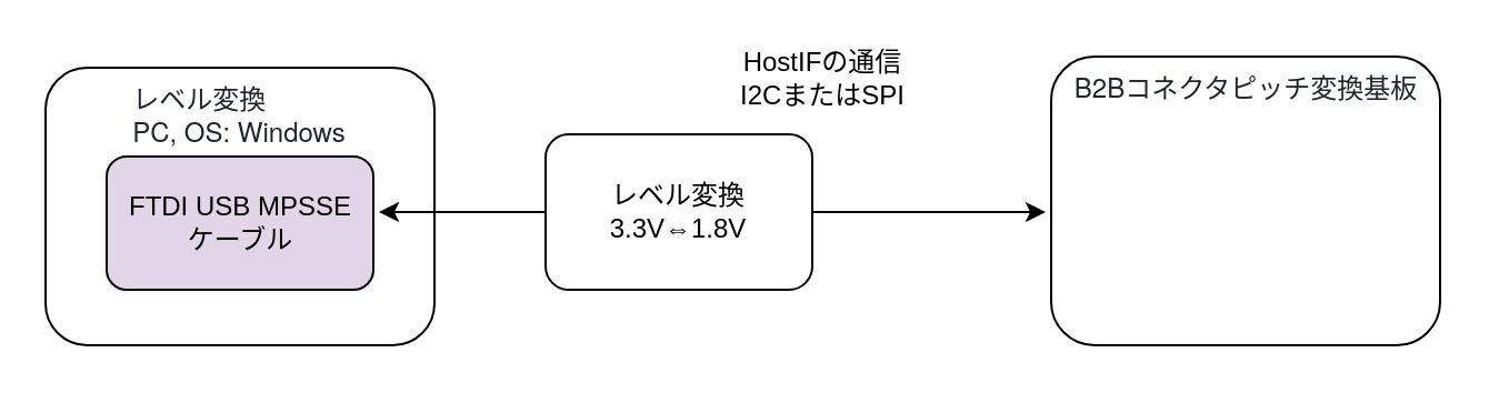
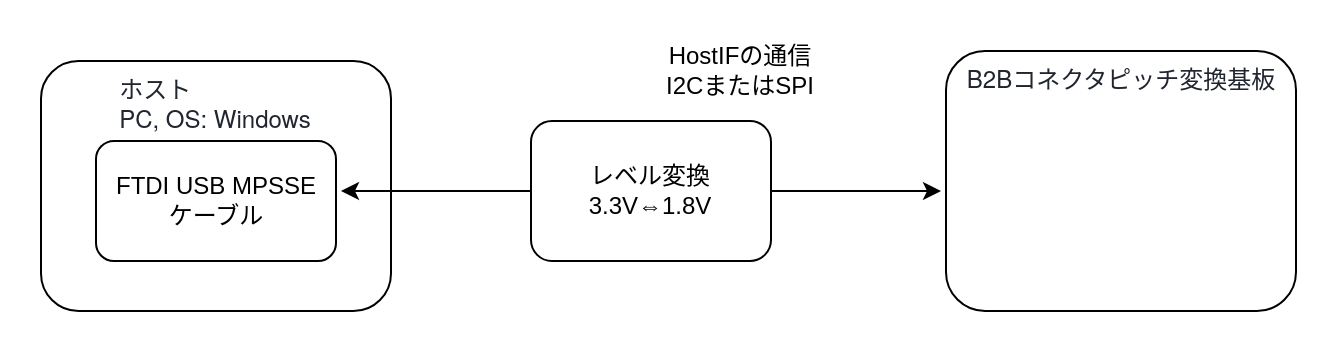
  <mxCell id="0" />
  <mxCell id="1" parent="0" />
  <mxCell id="2" style="edgeStyle=none;html=1;endArrow=classic;endFill=1;startArrow=none;startFill=1;" parent="1" source="7" edge="1"><mxGeometry relative="1" as="geometry"><mxPoint x="470" y="95" as="targetPoint" /></mxGeometry></mxCell>
- <mxCell id="3" value="FTDI USB MPSSE&lt;br&gt;ケーブル" style="rounded=1;whiteSpace=wrap;html=1;fillColor=#e1d5e7;" parent="1" vertex="1"><mxGeometry x="47.5" y="70" width="120" height="60" as="geometry" /></mxCell>
+ <mxCell id="3" value="FTDI USB MPSSE&lt;br&gt;ケーブル" style="rounded=1;whiteSpace=wrap;html=1;" parent="1" vertex="1"><mxGeometry x="47.5" y="70" width="120" height="60" as="geometry" /></mxCell>
  <mxCell id="4" value="HostIFの通信&lt;br&gt;I2CまたはSPI" style="text;html=1;strokeColor=none;fillColor=none;align=center;verticalAlign=middle;whiteSpace=wrap;rounded=0;" parent="1" vertex="1"><mxGeometry x="325" y="20" width="90" height="30" as="geometry" /></mxCell>
  <mxCell id="5" value="&lt;span style=&quot;color: rgb(33, 37, 48); font-family: SST, &amp;quot;Helvetica Neue&amp;quot;, Helvetica, Arial, sans-serif; text-align: start;&quot;&gt;&lt;font style=&quot;font-size: 12px;&quot;&gt;B2Bコネクタピッチ変換基板&lt;/font&gt;&lt;/span&gt;" style="rounded=1;whiteSpace=wrap;html=1;verticalAlign=top;labelBackgroundColor=none;fillColor=none;" parent="1" vertex="1"><mxGeometry x="472.5" y="25" width="175" height="130" as="geometry" /></mxCell>
  <mxCell id="6" value="" style="edgeStyle=none;html=1;endArrow=none;endFill=1;startArrow=classic;startFill=1;entryX=0.042;entryY=0.5;entryDx=0;entryDy=0;entryPerimeter=0;" parent="1" target="7" edge="1"><mxGeometry relative="1" as="geometry"><mxPoint x="170" y="95" as="sourcePoint" /><mxPoint x="260" y="100" as="targetPoint" /></mxGeometry></mxCell>
- <mxCell id="7" value="レベル変換&lt;br&gt;3.3V⇔1.8V" style="rounded=1;whiteSpace=wrap;html=1;" parent="1" vertex="1"><mxGeometry x="245" y="60" width="120" height="70" as="geometry" /></mxCell>
- <mxCell id="8" value="&lt;div style=&quot;text-align: start;&quot;&gt;&lt;span style=&quot;background-color: initial;&quot;&gt;&lt;font face=&quot;SST, Helvetica Neue, Helvetica, Arial, sans-serif&quot; color=&quot;#212530&quot;&gt;レベル変換&lt;/font&gt;&lt;/span&gt;&lt;/div&gt;&lt;div style=&quot;text-align: start;&quot;&gt;&lt;font face=&quot;SST, Helvetica Neue, Helvetica, Arial, sans-serif&quot; color=&quot;#212530&quot;&gt;PC, OS: Windows&lt;/font&gt;&lt;/div&gt;" style="rounded=1;whiteSpace=wrap;html=1;verticalAlign=top;labelBackgroundColor=none;fillColor=none;" parent="1" vertex="1"><mxGeometry x="20" y="30" width="175" height="125" as="geometry" /></mxCell>
+ <mxCell id="7" value="レベル変換&lt;br&gt;3.3V⇔1.8V" style="rounded=1;whiteSpace=wrap;html=1;" parent="1" vertex="1"><mxGeometry x="265" y="60" width="120" height="70" as="geometry" /></mxCell>
+ <mxCell id="8" value="&lt;div style=&quot;text-align: start;&quot;&gt;&lt;span style=&quot;background-color: initial;&quot;&gt;&lt;font face=&quot;SST, Helvetica Neue, Helvetica, Arial, sans-serif&quot; color=&quot;#212530&quot;&gt;ホスト&lt;/font&gt;&lt;/span&gt;&lt;/div&gt;&lt;div style=&quot;text-align: start;&quot;&gt;&lt;font face=&quot;SST, Helvetica Neue, Helvetica, Arial, sans-serif&quot; color=&quot;#212530&quot;&gt;PC, OS: Windows&lt;/font&gt;&lt;/div&gt;" style="rounded=1;whiteSpace=wrap;html=1;verticalAlign=top;labelBackgroundColor=none;fillColor=none;" parent="1" vertex="1"><mxGeometry x="20" y="30" width="175" height="125" as="geometry" /></mxCell>
